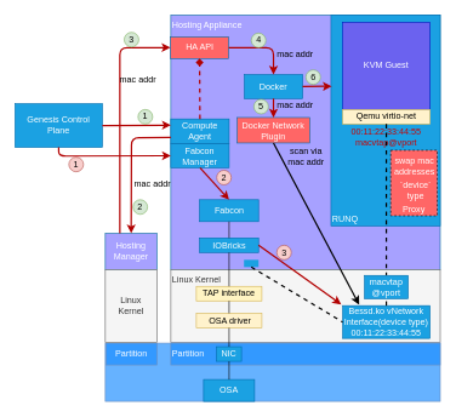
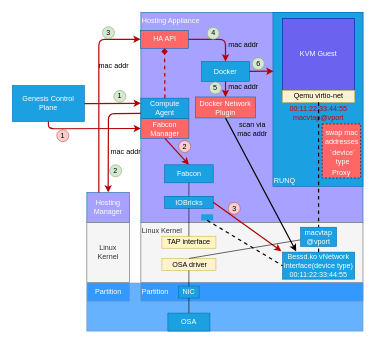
  <mxCell id="0" />
  <mxCell id="1" parent="0" />
  <mxCell id="2" value="&lt;font color=&quot;#ffffff&quot;&gt;Hosting Appliance&lt;/font&gt;" style="rounded=0;whiteSpace=wrap;html=1;align=left;fillColor=#A7A1FF;strokeColor=#10739e;verticalAlign=top;" parent="1" vertex="1"><mxGeometry x="234" y="20" width="370" height="350" as="geometry" /></mxCell>
  <mxCell id="3" value="RUNQ" style="rounded=0;whiteSpace=wrap;html=1;fillColor=#1ba1e2;align=left;strokeColor=#006EAF;fontColor=#ffffff;verticalAlign=bottom;" parent="1" vertex="1"><mxGeometry x="454" y="20" width="150" height="290" as="geometry" /></mxCell>
  <mxCell id="4" value="&lt;font color=&quot;#ffffff&quot;&gt;Proxy&lt;/font&gt;" style="rounded=0;whiteSpace=wrap;html=1;dashed=1;labelBackgroundColor=none;strokeWidth=1;fillColor=#FF6666;align=center;strokeColor=#000000;verticalAlign=bottom;" vertex="1" parent="1"><mxGeometry x="536" y="206" width="64" height="90" as="geometry" /></mxCell>
  <mxCell id="5" value="Linux Kernel" style="rounded=0;whiteSpace=wrap;html=1;fillColor=#f5f5f5;strokeColor=#666666;fontColor=#333333;verticalAlign=top;align=left;" vertex="1" parent="1"><mxGeometry x="234" y="370" width="370" height="100" as="geometry" /></mxCell>
  <mxCell id="6" value="" style="rounded=0;whiteSpace=wrap;html=1;fillColor=#66B2FF;strokeColor=#6c8ebf;" parent="1" vertex="1"><mxGeometry x="144" y="471" width="460" height="80" as="geometry" /></mxCell>
  <mxCell id="7" value="&lt;font color=&quot;#ffffff&quot;&gt;Partition&lt;/font&gt;" style="rounded=0;whiteSpace=wrap;html=1;fillColor=#3399FF;strokeColor=#6c8ebf;" parent="1" vertex="1"><mxGeometry x="145" y="471" width="70" height="30" as="geometry" /></mxCell>
  <mxCell id="8" value="&lt;div style=&quot;text-align: left&quot;&gt;&lt;span&gt;&lt;font color=&quot;#ffffff&quot;&gt;Partition&lt;/font&gt;&lt;/span&gt;&lt;/div&gt;" style="rounded=0;whiteSpace=wrap;html=1;fillColor=#3399FF;strokeColor=#6c8ebf;labelPosition=center;verticalLabelPosition=middle;align=left;verticalAlign=middle;" parent="1" vertex="1"><mxGeometry x="234" y="471" width="370" height="30" as="geometry" /></mxCell>
  <mxCell id="9" value="OSA" style="rounded=0;whiteSpace=wrap;html=1;align=center;fillColor=#1ba1e2;strokeColor=#006EAF;fontColor=#ffffff;" parent="1" vertex="1"><mxGeometry x="279" y="521" width="70" height="30" as="geometry" /></mxCell>
  <mxCell id="10" value="NIC" style="rounded=0;whiteSpace=wrap;html=1;align=center;fillColor=#1ba1e2;strokeColor=#006EAF;fontColor=#ffffff;" parent="1" vertex="1"><mxGeometry x="297" y="476" width="34" height="20" as="geometry" /></mxCell>
  <mxCell id="11" value="" style="endArrow=none;html=1;entryX=0.5;entryY=0;entryDx=0;entryDy=0;exitX=0.5;exitY=1;exitDx=0;exitDy=0;" parent="1" source="10" target="9" edge="1"><mxGeometry width="50" height="50" relative="1" as="geometry"><mxPoint x="134" y="554" as="sourcePoint" /><mxPoint x="184" y="504" as="targetPoint" /></mxGeometry></mxCell>
  <mxCell id="12" value="IOBricks" style="rounded=0;whiteSpace=wrap;html=1;align=center;fillColor=#1ba1e2;strokeColor=#006EAF;fontColor=#ffffff;" parent="1" vertex="1"><mxGeometry x="273.5" y="326.5" width="81" height="20" as="geometry" /></mxCell>
  <mxCell id="13" value="&lt;div style=&quot;text-align: center&quot;&gt;&lt;span&gt;Bessd.ko vNetwork Interface(device type)&lt;/span&gt;&lt;/div&gt;&lt;div style=&quot;text-align: center&quot;&gt;&lt;span&gt;00:11:22:33:44:55&lt;/span&gt;&lt;/div&gt;" style="rounded=0;whiteSpace=wrap;html=1;fillColor=#1ba1e2;align=center;strokeColor=#006EAF;fontColor=#ffffff;" parent="1" vertex="1"><mxGeometry x="470" y="419.5" width="120" height="45" as="geometry" /></mxCell>
  <mxCell id="14" value="Fabcon" style="rounded=0;whiteSpace=wrap;html=1;align=center;fillColor=#1ba1e2;strokeColor=#006EAF;fontColor=#ffffff;" parent="1" vertex="1"><mxGeometry x="273.5" y="274" width="81" height="30" as="geometry" /></mxCell>
  <mxCell id="15" value="" style="endArrow=none;html=1;entryX=0.5;entryY=1;entryDx=0;entryDy=0;exitX=0.5;exitY=0;exitDx=0;exitDy=0;" parent="1" source="12" target="14" edge="1"><mxGeometry width="50" height="50" relative="1" as="geometry"><mxPoint x="74" y="370" as="sourcePoint" /><mxPoint x="124" y="320" as="targetPoint" /></mxGeometry></mxCell>
  <mxCell id="16" value="" style="endArrow=classic;html=1;entryX=-0.016;entryY=-0.036;entryDx=0;entryDy=0;exitX=1;exitY=0.5;exitDx=0;exitDy=0;fillColor=#e51400;strokeColor=#B20000;strokeWidth=2;entryPerimeter=0;" parent="1" source="12" target="13" edge="1"><mxGeometry width="50" height="50" relative="1" as="geometry"><mxPoint x="-6" y="370" as="sourcePoint" /><mxPoint x="44" y="320" as="targetPoint" /></mxGeometry></mxCell>
  <mxCell id="17" value="HA API" style="rounded=0;whiteSpace=wrap;html=1;fillColor=#FF6666;align=center;strokeColor=#006EAF;fontColor=#ffffff;" parent="1" vertex="1"><mxGeometry x="233.5" y="50" width="80" height="30" as="geometry" /></mxCell>
- <mxCell id="18" value="Fabcon Manager" style="rounded=0;whiteSpace=wrap;html=1;align=center;fillColor=#1ba1e2;strokeColor=#006EAF;fontColor=#ffffff;" parent="1" vertex="1"><mxGeometry x="234" y="197" width="80" height="33" as="geometry" /></mxCell>
+ <mxCell id="18" value="Fabcon Manager" style="rounded=0;whiteSpace=wrap;html=1;align=center;fillColor=#ff6666;strokeColor=#006EAF;fontColor=#ffffff;" parent="1" vertex="1"><mxGeometry x="234" y="197" width="80" height="33" as="geometry" /></mxCell>
  <mxCell id="19" value="KVM Guest" style="whiteSpace=wrap;html=1;aspect=fixed;align=center;fillColor=#6B62EF;strokeColor=#001DBC;fontColor=#ffffff;" parent="1" vertex="1"><mxGeometry x="470" y="30" width="120" height="120" as="geometry" /></mxCell>
  <mxCell id="20" value="Qemu virtio-net" style="rounded=0;whiteSpace=wrap;html=1;fillColor=#fff2cc;align=center;strokeColor=#d6b656;" parent="1" vertex="1"><mxGeometry x="470" y="150" width="120" height="20" as="geometry" /></mxCell>
  <mxCell id="21" value="Docker" style="rounded=0;whiteSpace=wrap;html=1;fillColor=#1ba1e2;align=center;strokeColor=#006EAF;fontColor=#ffffff;" parent="1" vertex="1"><mxGeometry x="335" y="102" width="80" height="33" as="geometry" /></mxCell>
  <mxCell id="22" value="Docker Network Plugin" style="rounded=0;whiteSpace=wrap;html=1;fillColor=#FF6666;align=center;strokeColor=#006EAF;fontColor=#ffffff;" parent="1" vertex="1"><mxGeometry x="325" y="161" width="100" height="35" as="geometry" /></mxCell>
  <mxCell id="23" value="" style="endArrow=classic;html=1;strokeWidth=2;fillColor=#e51400;strokeColor=#B20000;exitX=1;exitY=0.5;exitDx=0;exitDy=0;entryX=0.5;entryY=0;entryDx=0;entryDy=0;" parent="1" source="17" target="21" edge="1"><mxGeometry x="-0.028" y="35" width="50" height="50" relative="1" as="geometry"><mxPoint x="-36" y="240" as="sourcePoint" /><mxPoint x="14" y="190" as="targetPoint" /><Array as="points"><mxPoint x="375" y="65" /></Array><mxPoint as="offset" /></mxGeometry></mxCell>
  <mxCell id="24" value="" style="endArrow=classic;html=1;strokeWidth=2;fillColor=#e51400;strokeColor=#B20000;exitX=0.5;exitY=1;exitDx=0;exitDy=0;entryX=0.5;entryY=0;entryDx=0;entryDy=0;" parent="1" source="21" target="22" edge="1"><mxGeometry width="50" height="50" relative="1" as="geometry"><mxPoint x="34" y="240" as="sourcePoint" /><mxPoint x="84" y="190" as="targetPoint" /></mxGeometry></mxCell>
  <mxCell id="25" value="mac addr" style="text;html=1;strokeColor=none;fillColor=none;align=center;verticalAlign=middle;whiteSpace=wrap;rounded=0;" parent="1" vertex="1"><mxGeometry x="375" y="135" width="60" height="20" as="geometry" /></mxCell>
  <mxCell id="26" value="" style="endArrow=classic;html=1;strokeWidth=2;exitX=0.5;exitY=1;exitDx=0;exitDy=0;entryX=0.189;entryY=-0.03;entryDx=0;entryDy=0;entryPerimeter=0;" parent="1" source="22" target="13" edge="1"><mxGeometry width="50" height="50" relative="1" as="geometry"><mxPoint x="14" y="260" as="sourcePoint" /><mxPoint x="64" y="210" as="targetPoint" /></mxGeometry></mxCell>
  <mxCell id="27" value="" style="endArrow=classic;html=1;strokeWidth=2;fillColor=#e51400;strokeColor=#B20000;exitX=1;exitY=0.5;exitDx=0;exitDy=0;" parent="1" source="21" edge="1"><mxGeometry width="50" height="50" relative="1" as="geometry"><mxPoint x="84" y="290" as="sourcePoint" /><mxPoint x="455" y="118" as="targetPoint" /></mxGeometry></mxCell>
  <mxCell id="28" value="mac addr" style="text;html=1;strokeColor=none;fillColor=none;align=center;verticalAlign=middle;whiteSpace=wrap;rounded=0;" parent="1" vertex="1"><mxGeometry x="375" y="65" width="60" height="20" as="geometry" /></mxCell>
  <mxCell id="29" value="Compute&lt;br&gt;Agent&lt;br&gt;" style="rounded=0;whiteSpace=wrap;html=1;fillColor=#1ba1e2;align=center;strokeColor=#006EAF;fontColor=#ffffff;" parent="1" vertex="1"><mxGeometry x="234" y="163" width="80" height="34" as="geometry" /></mxCell>
  <mxCell id="30" value="&lt;font color=&quot;#ffffff&quot;&gt;Hosting Manager&lt;/font&gt;" style="rounded=0;whiteSpace=wrap;html=1;align=center;fillColor=#A7A1FF;strokeColor=#10739e;verticalAlign=middle;" parent="1" vertex="1"><mxGeometry x="144" y="320" width="71" height="50" as="geometry" /></mxCell>
  <mxCell id="31" value="" style="endArrow=classic;html=1;strokeWidth=2;fillColor=#e51400;strokeColor=#B20000;exitX=0;exitY=0.75;exitDx=0;exitDy=0;entryX=0.5;entryY=0;entryDx=0;entryDy=0;" parent="1" source="29" target="30" edge="1"><mxGeometry width="50" height="50" relative="1" as="geometry"><mxPoint x="4" y="240" as="sourcePoint" /><mxPoint x="54" y="190" as="targetPoint" /><Array as="points"><mxPoint x="180" y="189" /></Array></mxGeometry></mxCell>
  <mxCell id="32" value="mac addr" style="text;html=1;strokeColor=none;fillColor=none;align=center;verticalAlign=middle;whiteSpace=wrap;rounded=0;" parent="1" vertex="1"><mxGeometry x="179" y="242" width="60" height="20" as="geometry" /></mxCell>
  <mxCell id="33" value="" style="endArrow=classic;html=1;strokeWidth=2;entryX=0;entryY=0.5;entryDx=0;entryDy=0;fillColor=#e51400;strokeColor=#B20000;" parent="1" target="17" edge="1"><mxGeometry width="50" height="50" relative="1" as="geometry"><mxPoint x="164" y="320" as="sourcePoint" /><mxPoint x="54" y="240" as="targetPoint" /><Array as="points"><mxPoint x="164" y="65" /></Array></mxGeometry></mxCell>
  <mxCell id="34" value="Genesis Control Plane" style="rounded=0;whiteSpace=wrap;html=1;fillColor=#1ba1e2;align=center;strokeColor=#006EAF;fontColor=#ffffff;" parent="1" vertex="1"><mxGeometry x="20" y="142" width="120" height="60" as="geometry" /></mxCell>
  <mxCell id="35" value="" style="endArrow=classic;html=1;strokeWidth=2;exitX=1;exitY=0.5;exitDx=0;exitDy=0;entryX=0;entryY=0.25;entryDx=0;entryDy=0;fillColor=#e51400;strokeColor=#B20000;" parent="1" source="34" target="29" edge="1"><mxGeometry width="50" height="50" relative="1" as="geometry"><mxPoint x="-26" y="270" as="sourcePoint" /><mxPoint x="24" y="220" as="targetPoint" /><Array as="points" /></mxGeometry></mxCell>
  <mxCell id="36" value="mac addr" style="text;html=1;strokeColor=none;fillColor=none;align=center;verticalAlign=middle;whiteSpace=wrap;rounded=0;" parent="1" vertex="1"><mxGeometry x="159" y="98.5" width="60" height="20" as="geometry" /></mxCell>
  <mxCell id="37" value="scan via mac addr&lt;br&gt;" style="text;html=1;strokeColor=none;fillColor=none;align=center;verticalAlign=middle;whiteSpace=wrap;rounded=0;" parent="1" vertex="1"><mxGeometry x="389.5" y="203.5" width="60" height="20" as="geometry" /></mxCell>
  <mxCell id="38" value="1" style="ellipse;whiteSpace=wrap;html=1;aspect=fixed;fillColor=#d5e8d4;strokeColor=#82b366;" parent="1" vertex="1"><mxGeometry x="189" y="150" width="20" height="20" as="geometry" /></mxCell>
  <mxCell id="39" value="5" style="ellipse;whiteSpace=wrap;html=1;aspect=fixed;fillColor=#d5e8d4;strokeColor=#82b366;" parent="1" vertex="1"><mxGeometry x="348" y="136" width="20" height="20" as="geometry" /></mxCell>
  <mxCell id="40" value="3" style="ellipse;whiteSpace=wrap;html=1;aspect=fixed;fillColor=#d5e8d4;strokeColor=#82b366;" parent="1" vertex="1"><mxGeometry x="170" y="44" width="20" height="20" as="geometry" /></mxCell>
  <mxCell id="41" value="2" style="ellipse;whiteSpace=wrap;html=1;aspect=fixed;fillColor=#d5e8d4;strokeColor=#82b366;" parent="1" vertex="1"><mxGeometry x="182" y="274" width="20" height="20" as="geometry" /></mxCell>
  <mxCell id="42" value="4" style="ellipse;whiteSpace=wrap;html=1;aspect=fixed;fillColor=#d5e8d4;strokeColor=#82b366;" parent="1" vertex="1"><mxGeometry x="344.5" y="45" width="20" height="20" as="geometry" /></mxCell>
  <mxCell id="43" value="1" style="ellipse;whiteSpace=wrap;html=1;aspect=fixed;fillColor=#f8cecc;strokeColor=#b85450;" parent="1" vertex="1"><mxGeometry x="94" y="215.5" width="20" height="20" as="geometry" /></mxCell>
  <mxCell id="44" value="6" style="ellipse;whiteSpace=wrap;html=1;aspect=fixed;fillColor=#d5e8d4;strokeColor=#82b366;" parent="1" vertex="1"><mxGeometry x="419.5" y="95.5" width="20" height="20" as="geometry" /></mxCell>
  <mxCell id="45" value="" style="endArrow=classic;html=1;exitX=0.5;exitY=1;exitDx=0;exitDy=0;entryX=0;entryY=0.5;entryDx=0;entryDy=0;fillColor=#e51400;strokeColor=#B20000;strokeWidth=2;" parent="1" source="34" target="18" edge="1"><mxGeometry width="50" height="50" relative="1" as="geometry"><mxPoint x="4" y="270" as="sourcePoint" /><mxPoint x="64" y="260" as="targetPoint" /><Array as="points"><mxPoint x="80" y="214" /></Array></mxGeometry></mxCell>
  <mxCell id="46" value="" style="endArrow=classic;html=1;strokeWidth=2;exitX=0.5;exitY=1;exitDx=0;exitDy=0;entryX=0.5;entryY=0;entryDx=0;entryDy=0;fillColor=#e51400;strokeColor=#B20000;" parent="1" source="18" target="14" edge="1"><mxGeometry width="50" height="50" relative="1" as="geometry"><mxPoint x="54" y="350" as="sourcePoint" /><mxPoint x="104" y="300" as="targetPoint" /></mxGeometry></mxCell>
  <mxCell id="47" value="2" style="ellipse;whiteSpace=wrap;html=1;aspect=fixed;fillColor=#f8cecc;strokeColor=#b85450;" parent="1" vertex="1"><mxGeometry x="297" y="233.5" width="20" height="20" as="geometry" /></mxCell>
  <mxCell id="48" value="3" style="ellipse;whiteSpace=wrap;html=1;aspect=fixed;fillColor=#f8cecc;strokeColor=#b85450;" parent="1" vertex="1"><mxGeometry x="379.5" y="336.5" width="20" height="20" as="geometry" /></mxCell>
  <mxCell id="49" value="&amp;nbsp;OSA driver" style="rounded=0;whiteSpace=wrap;html=1;align=center;fillColor=#fff2cc;strokeColor=#d6b656;" vertex="1" parent="1"><mxGeometry x="269" y="430" width="90" height="20" as="geometry" /></mxCell>
  <mxCell id="50" value="TAP interface" style="rounded=0;whiteSpace=wrap;html=1;align=center;fillColor=#FFF4C3;strokeColor=#d6b656;" vertex="1" parent="1"><mxGeometry x="269" y="393" width="90" height="20" as="geometry" /></mxCell>
  <mxCell id="51" value="" style="endArrow=none;html=1;entryX=0.5;entryY=1;entryDx=0;entryDy=0;exitX=0.5;exitY=0;exitDx=0;exitDy=0;" edge="1" parent="1" source="50" target="12"><mxGeometry width="50" height="50" relative="1" as="geometry"><mxPoint x="-26" y="420" as="sourcePoint" /><mxPoint x="24" y="370" as="targetPoint" /></mxGeometry></mxCell>
- <mxCell id="52" value="" style="endArrow=none;html=1;entryX=0.5;entryY=1;entryDx=0;entryDy=0;exitX=0.5;exitY=0;exitDx=0;exitDy=0;" edge="1" parent="1" source="49" target="50"><mxGeometry width="50" height="50" relative="1" as="geometry"><mxPoint x="24" y="450" as="sourcePoint" /><mxPoint x="74" y="400" as="targetPoint" /></mxGeometry></mxCell>
+ <mxCell id="52" value="" style="endArrow=none;html=1;exitX=0.5;exitY=0;exitDx=0;exitDy=0;" edge="1" parent="1" source="49" target="61"><mxGeometry width="50" height="50" relative="1" as="geometry"><mxPoint x="24" y="450" as="sourcePoint" /><mxPoint x="74" y="400" as="targetPoint" /></mxGeometry></mxCell>
  <mxCell id="53" value="" style="endArrow=none;html=1;entryX=0.5;entryY=1;entryDx=0;entryDy=0;exitX=0.5;exitY=0;exitDx=0;exitDy=0;" edge="1" parent="1" source="10" target="49"><mxGeometry width="50" height="50" relative="1" as="geometry"><mxPoint x="14" y="450" as="sourcePoint" /><mxPoint x="64" y="400" as="targetPoint" /></mxGeometry></mxCell>
  <mxCell id="54" value="Linux&lt;br&gt;Kernel&lt;br&gt;" style="rounded=0;whiteSpace=wrap;html=1;align=center;fillColor=#f5f5f5;strokeColor=#666666;fontColor=#333333;" vertex="1" parent="1"><mxGeometry x="144" y="370" width="71" height="100" as="geometry" /></mxCell>
  <mxCell id="55" value="&lt;font color=&quot;#ffffff&quot;&gt;swap mac addresses&lt;/font&gt;" style="text;html=1;strokeColor=none;fillColor=none;align=center;verticalAlign=middle;whiteSpace=wrap;rounded=0;" parent="1" vertex="1"><mxGeometry x="549" y="218" width="40" height="20" as="geometry" /></mxCell>
  <mxCell id="56" value="" style="rounded=0;whiteSpace=wrap;html=1;dashed=1;labelBackgroundColor=#FF6666;fillColor=#1ba1e2;align=left;strokeColor=none;fontColor=#ffffff;strokeWidth=1;" vertex="1" parent="1"><mxGeometry x="334.5" y="356.5" width="20" height="10" as="geometry" /></mxCell>
  <mxCell id="57" value="" style="endArrow=none;html=1;strokeWidth=2;entryX=0;entryY=0.5;entryDx=0;entryDy=0;exitX=0.5;exitY=1;exitDx=0;exitDy=0;dashed=1;" edge="1" parent="1" source="56" target="13"><mxGeometry width="50" height="50" relative="1" as="geometry"><mxPoint x="-35.103" y="239.897" as="sourcePoint" /><mxPoint x="-35.793" y="450.241" as="targetPoint" /></mxGeometry></mxCell>
  <mxCell id="58" value="00:11:22:33:44:55&lt;br&gt;macvtap@vport&lt;br&gt;" style="text;html=1;strokeColor=none;fillColor=none;align=center;verticalAlign=middle;whiteSpace=wrap;rounded=0;fontColor=#CC0000;" parent="1" vertex="1"><mxGeometry x="510" y="178" width="40" height="20" as="geometry" /></mxCell>
  <mxCell id="59" value="" style="endArrow=none;html=1;strokeWidth=2;entryX=0.5;entryY=0;entryDx=0;entryDy=0;exitX=0.5;exitY=1;exitDx=0;exitDy=0;dashed=1;" edge="1" parent="1" source="20" target="61"><mxGeometry width="50" height="50" relative="1" as="geometry"><mxPoint x="529.897" y="169.897" as="sourcePoint" /><mxPoint x="529.207" y="419.552" as="targetPoint" /></mxGeometry></mxCell>
  <mxCell id="60" value="&lt;span&gt;&lt;font color=&quot;#ffffff&quot;&gt;`device`&lt;br&gt;type&lt;/font&gt;&lt;br&gt;&lt;/span&gt;" style="text;html=1;resizable=0;points=[];align=center;verticalAlign=middle;labelBackgroundColor=none;" vertex="1" connectable="0" parent="59"><mxGeometry x="-0.235" y="1" relative="1" as="geometry"><mxPoint x="38.5" y="11" as="offset" /></mxGeometry></mxCell>
  <mxCell id="61" value="macvtap&lt;br&gt;@vport&lt;br&gt;" style="rounded=0;whiteSpace=wrap;html=1;labelBackgroundColor=none;strokeColor=#006EAF;strokeWidth=1;fillColor=#1ba1e2;align=center;fontColor=#ffffff;" vertex="1" parent="1"><mxGeometry x="500" y="378" width="60" height="32" as="geometry" /></mxCell>
  <mxCell id="62" value="" style="endArrow=none;dashed=1;html=1;strokeWidth=2;entryX=0.5;entryY=1;entryDx=0;entryDy=0;exitX=0.5;exitY=0;exitDx=0;exitDy=0;" edge="1" parent="1" source="13" target="61"><mxGeometry width="50" height="50" relative="1" as="geometry"><mxPoint x="4" y="370" as="sourcePoint" /><mxPoint x="54" y="320" as="targetPoint" /></mxGeometry></mxCell>
  <mxCell id="63" value="" style="endArrow=diamond;html=1;strokeWidth=2;strokeColor=#B20000;dashed=1;entryX=0.5;entryY=1;entryDx=0;entryDy=0;exitX=0.5;exitY=0;exitDx=0;exitDy=0;" edge="1" parent="1" source="29" target="17"><mxGeometry width="50" height="50" relative="1" as="geometry"><mxPoint x="54" y="105.5" as="sourcePoint" /><mxPoint x="104" y="55.5" as="targetPoint" /></mxGeometry></mxCell>
